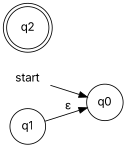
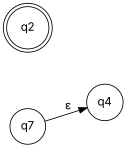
  digraph {
    fontname=Inter
    rankdir=LR
    node [fontname=Inter shape=circle]
    edge [fontname=Inter]
-   start [shape=none]
-   q0
+   q0 [label=q4]
    q2 [shape=doublecircle]
-   q1
-   start -> q0
+   q1 [label=q7]
    q1 -> q0 [label="&epsilon;"]
  }
